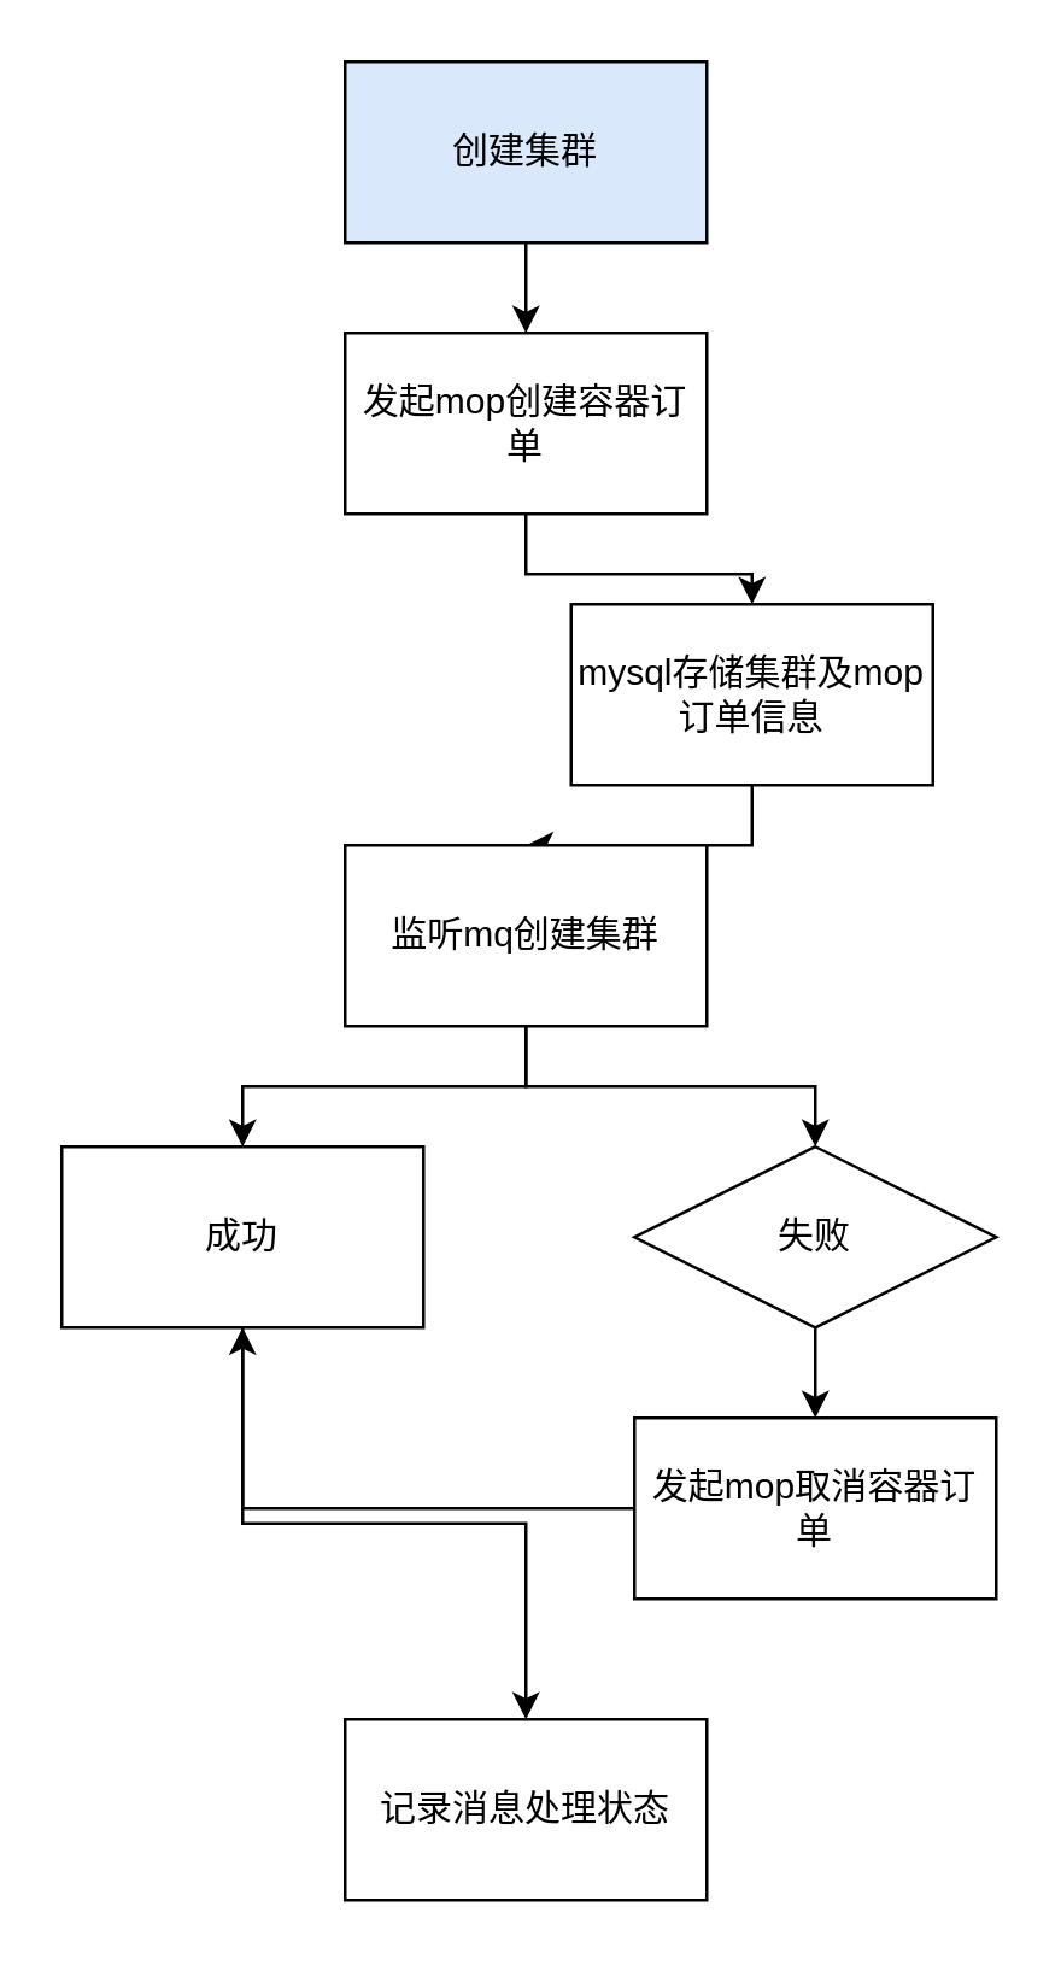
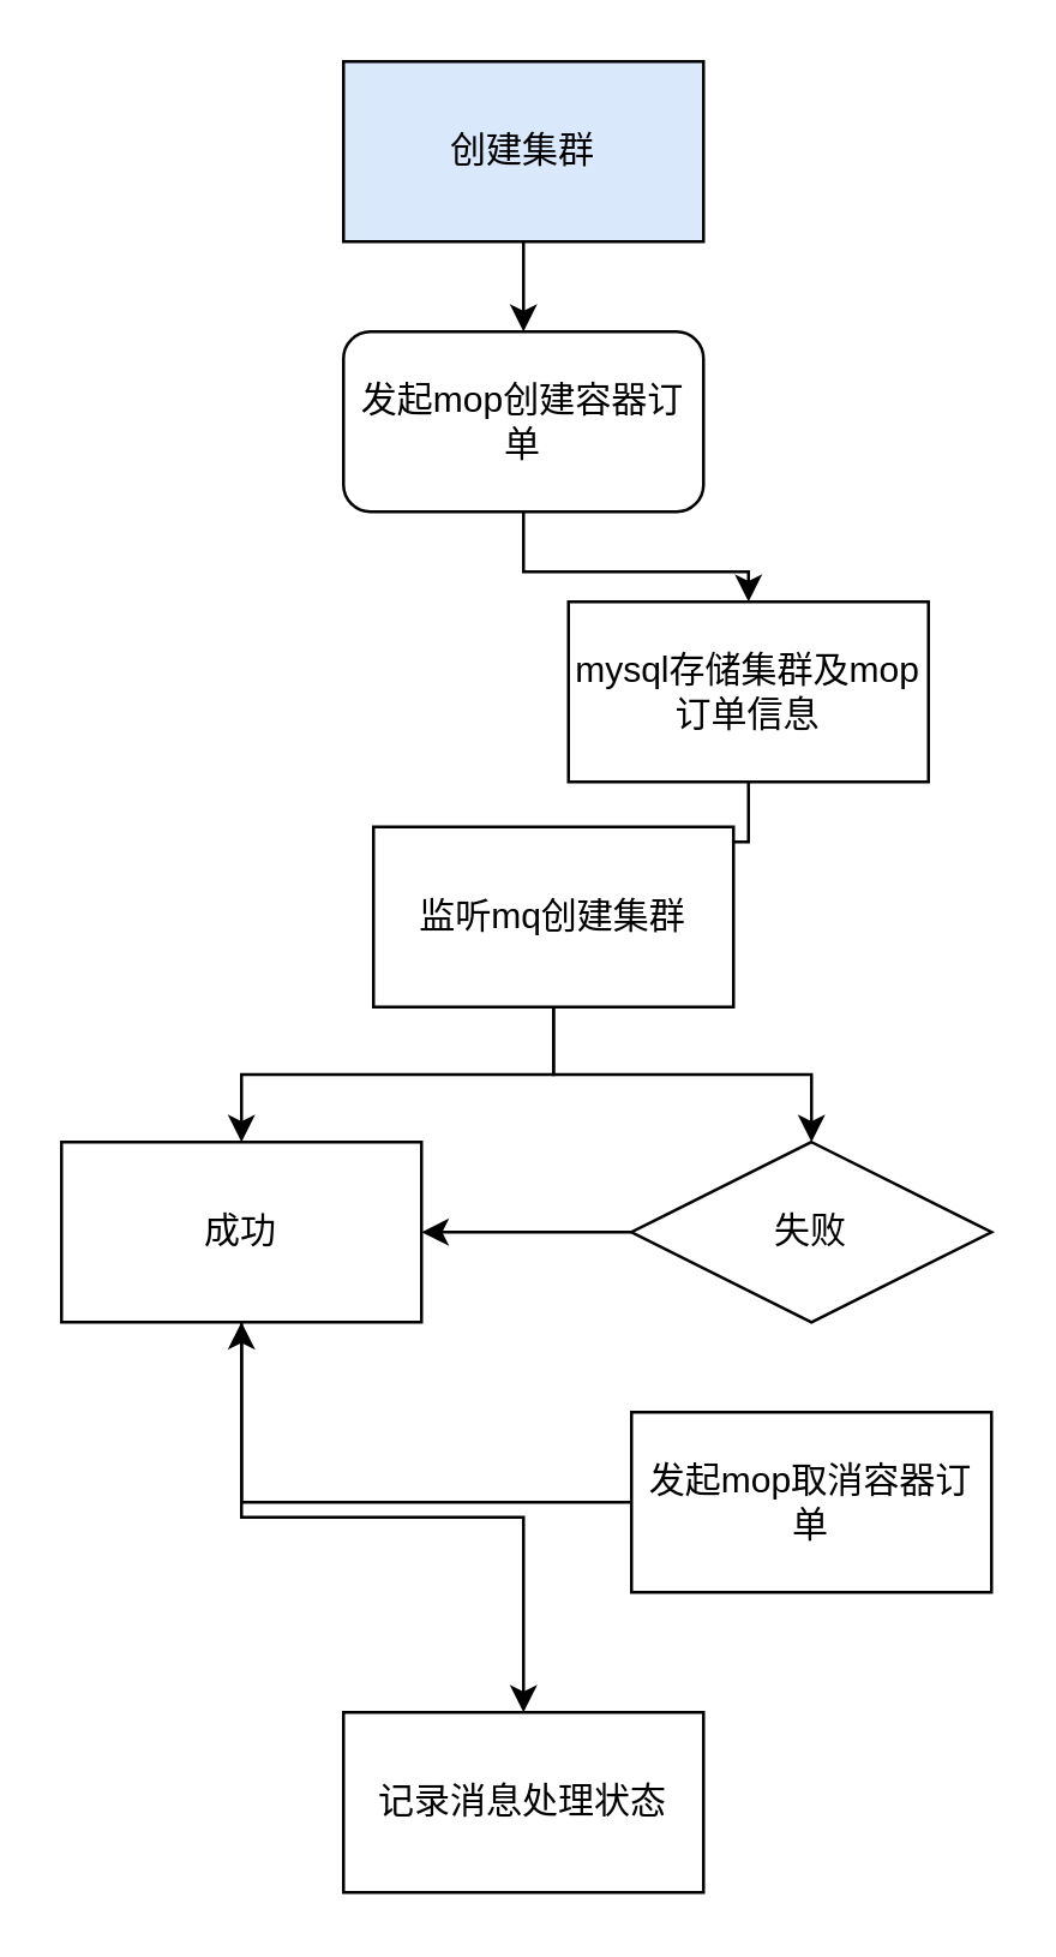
  <mxCell id="0" />
  <mxCell id="1" parent="0" />
  <mxCell id="2" value="" style="edgeStyle=orthogonalEdgeStyle;rounded=0;orthogonalLoop=1;jettySize=auto;html=1;" edge="1" parent="1" source="3" target="5"><mxGeometry relative="1" as="geometry" /></mxCell>
  <mxCell id="3" value="创建集群" style="rounded=0;whiteSpace=wrap;html=1;fillColor=#dae8fc;" vertex="1" parent="1"><mxGeometry x="114" y="20" width="120" height="60" as="geometry" /></mxCell>
  <mxCell id="4" value="" style="edgeStyle=orthogonalEdgeStyle;rounded=0;orthogonalLoop=1;jettySize=auto;html=1;" edge="1" parent="1" source="5" target="7"><mxGeometry relative="1" as="geometry" /></mxCell>
- <mxCell id="5" value="发起mop创建容器订单" style="whiteSpace=wrap;html=1;rounded=0;" vertex="1" parent="1"><mxGeometry x="114" y="110" width="120" height="60" as="geometry" /></mxCell>
+ <mxCell id="5" value="发起mop创建容器订单" style="whiteSpace=wrap;html=1;rounded=1;" vertex="1" parent="1"><mxGeometry x="114" y="110" width="120" height="60" as="geometry" /></mxCell>
  <mxCell id="6" value="" style="edgeStyle=orthogonalEdgeStyle;rounded=0;orthogonalLoop=1;jettySize=auto;html=1;" edge="1" parent="1" source="7" target="10"><mxGeometry relative="1" as="geometry" /></mxCell>
  <mxCell id="7" value="mysql存储集群及mop订单信息" style="whiteSpace=wrap;html=1;rounded=0;" vertex="1" parent="1"><mxGeometry x="189" y="200" width="120" height="60" as="geometry" /></mxCell>
  <mxCell id="8" value="" style="edgeStyle=orthogonalEdgeStyle;rounded=0;orthogonalLoop=1;jettySize=auto;html=1;" edge="1" parent="1" source="10" target="12"><mxGeometry relative="1" as="geometry" /></mxCell>
  <mxCell id="9" value="" style="edgeStyle=orthogonalEdgeStyle;rounded=0;orthogonalLoop=1;jettySize=auto;html=1;" edge="1" parent="1" source="10" target="14"><mxGeometry relative="1" as="geometry" /></mxCell>
- <mxCell id="10" value="监听mq创建集群" style="whiteSpace=wrap;html=1;rounded=0;" vertex="1" parent="1"><mxGeometry x="114" y="280" width="120" height="60" as="geometry" /></mxCell>
+ <mxCell id="10" value="监听mq创建集群" style="whiteSpace=wrap;html=1;rounded=0;" vertex="1" parent="1"><mxGeometry x="124" y="275" width="120" height="60" as="geometry" /></mxCell>
  <mxCell id="11" value="" style="edgeStyle=orthogonalEdgeStyle;rounded=0;orthogonalLoop=1;jettySize=auto;html=1;" edge="1" parent="1" source="12" target="17"><mxGeometry relative="1" as="geometry" /></mxCell>
  <mxCell id="12" value="成功" style="whiteSpace=wrap;html=1;rounded=0;" vertex="1" parent="1"><mxGeometry x="20" y="380" width="120" height="60" as="geometry" /></mxCell>
- <mxCell id="13" value="" style="edgeStyle=orthogonalEdgeStyle;rounded=0;orthogonalLoop=1;jettySize=auto;html=1;" edge="1" parent="1" source="14" target="16"><mxGeometry relative="1" as="geometry" /></mxCell>
+ <mxCell id="13" value="" style="edgeStyle=orthogonalEdgeStyle;rounded=0;orthogonalLoop=1;jettySize=auto;html=1;" edge="1" parent="1" source="14" target="12"><mxGeometry relative="1" as="geometry" /></mxCell>
  <mxCell id="14" value="失败" style="rhombus;whiteSpace=wrap;html=1;" vertex="1" parent="1"><mxGeometry x="210" y="380" width="120" height="60" as="geometry" /></mxCell>
  <mxCell id="15" style="edgeStyle=orthogonalEdgeStyle;rounded=0;orthogonalLoop=1;jettySize=auto;html=1;" edge="1" parent="1" source="16" target="12"><mxGeometry relative="1" as="geometry" /></mxCell>
  <mxCell id="16" value="发起mop取消容器订单" style="whiteSpace=wrap;html=1;rounded=0;" vertex="1" parent="1"><mxGeometry x="210" y="470" width="120" height="60" as="geometry" /></mxCell>
  <mxCell id="17" value="记录消息处理状态" style="whiteSpace=wrap;html=1;rounded=0;" vertex="1" parent="1"><mxGeometry x="114" y="570" width="120" height="60" as="geometry" /></mxCell>
